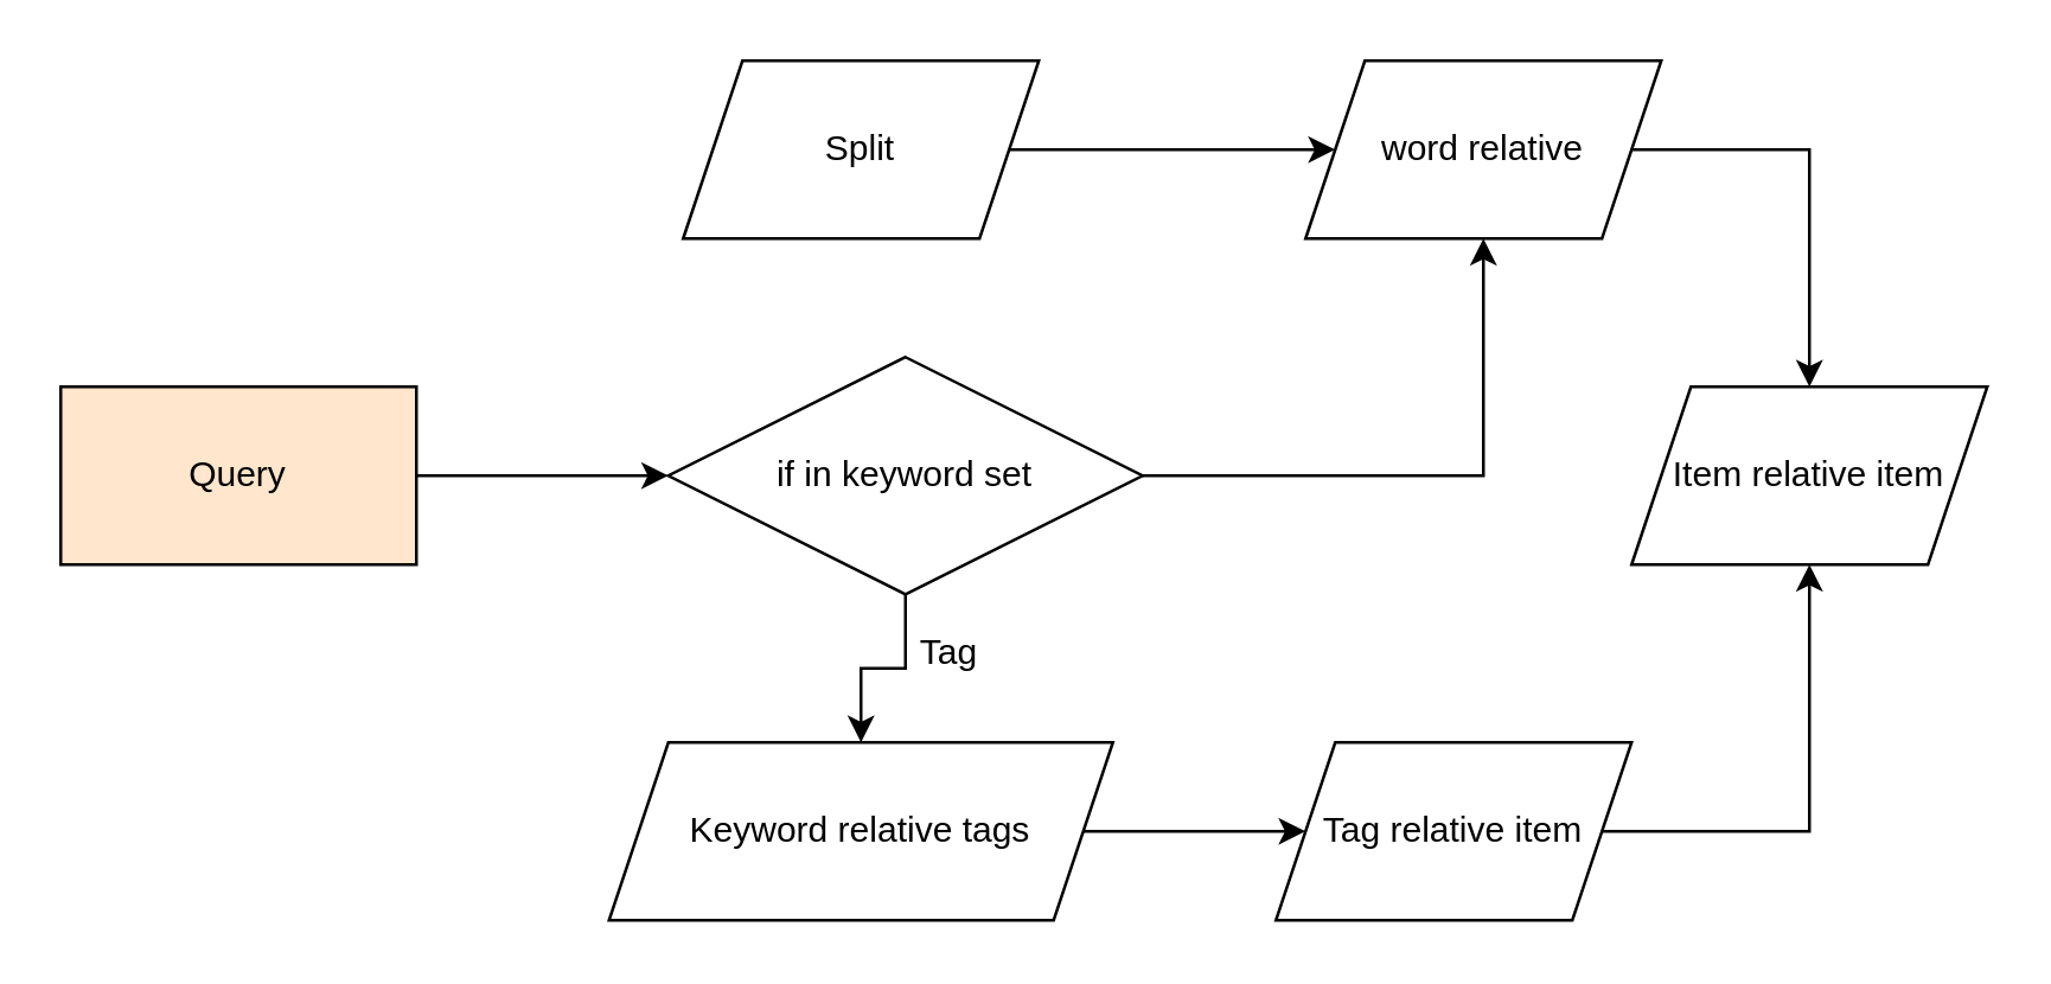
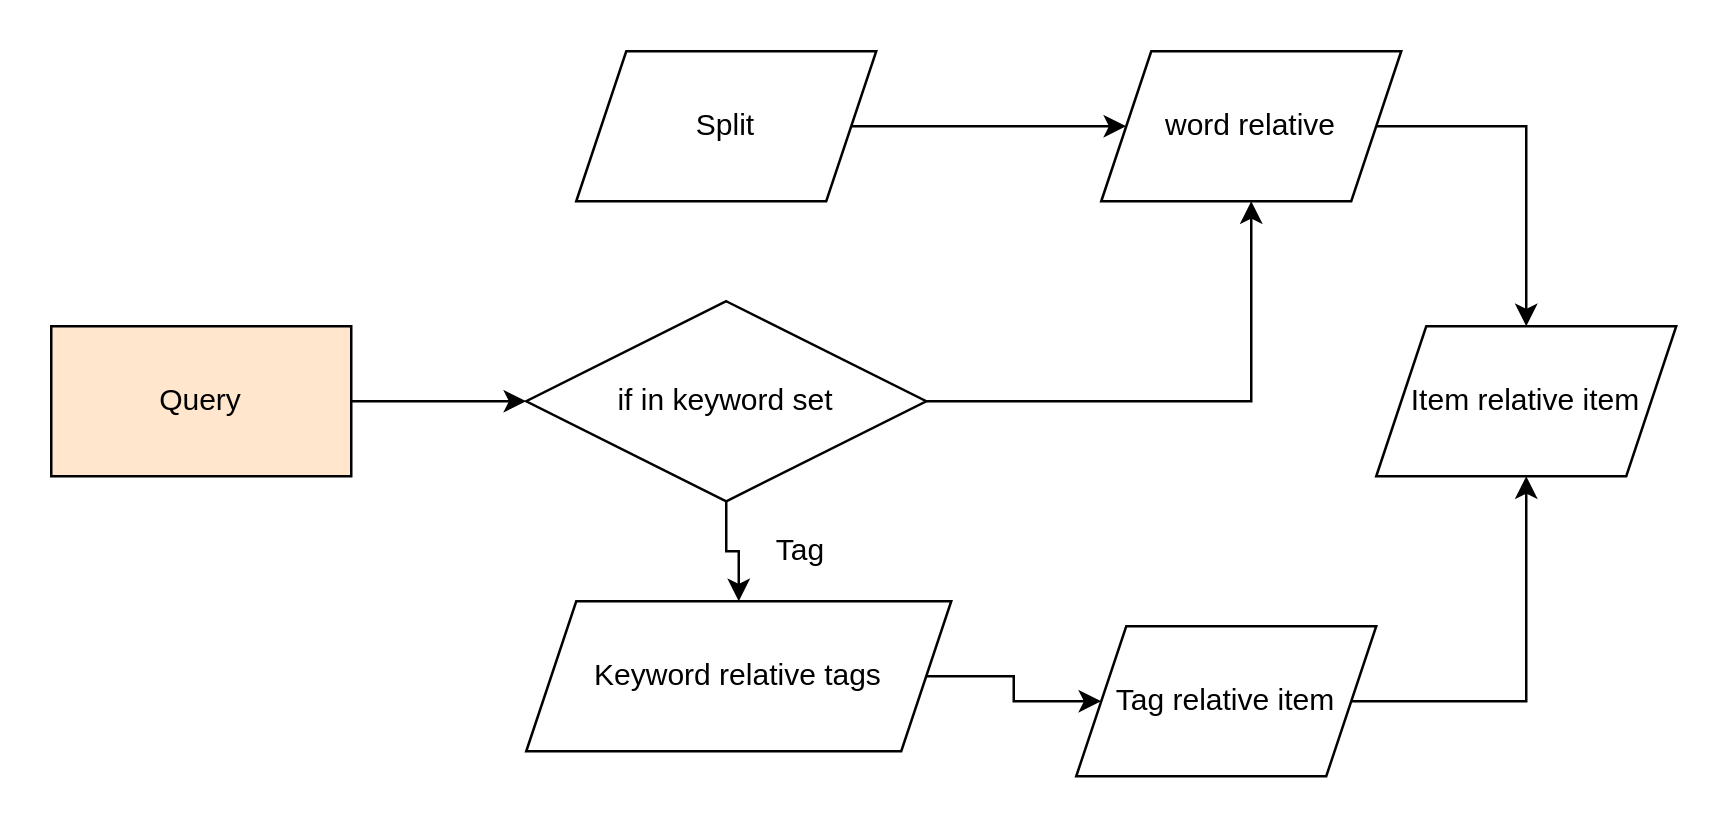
  <mxCell id="0" />
  <mxCell id="1" parent="0" />
  <mxCell id="2" style="edgeStyle=orthogonalEdgeStyle;rounded=0;orthogonalLoop=1;jettySize=auto;html=1;entryX=0;entryY=0.5;entryDx=0;entryDy=0;" edge="1" parent="1" source="3" target="6"><mxGeometry relative="1" as="geometry" /></mxCell>
  <mxCell id="3" value="Query" style="rounded=0;whiteSpace=wrap;html=1;fillColor=#ffe6cc;" vertex="1" parent="1"><mxGeometry x="20" y="130" width="120" height="60" as="geometry" /></mxCell>
  <mxCell id="4" value="" style="edgeStyle=orthogonalEdgeStyle;rounded=0;orthogonalLoop=1;jettySize=auto;html=1;" edge="1" parent="1" source="6" target="10"><mxGeometry relative="1" as="geometry" /></mxCell>
  <mxCell id="5" value="" style="edgeStyle=orthogonalEdgeStyle;rounded=0;orthogonalLoop=1;jettySize=auto;html=1;" edge="1" parent="1" source="6" target="15"><mxGeometry relative="1" as="geometry" /></mxCell>
- <mxCell id="6" value="if in keyword set" style="rhombus;whiteSpace=wrap;html=1;" vertex="1" parent="1"><mxGeometry x="225" y="120" width="160" height="80" as="geometry" /></mxCell>
+ <mxCell id="6" value="if in keyword set" style="rhombus;whiteSpace=wrap;html=1;" vertex="1" parent="1"><mxGeometry x="210" y="120" width="160" height="80" as="geometry" /></mxCell>
  <mxCell id="7" value="" style="edgeStyle=orthogonalEdgeStyle;rounded=0;orthogonalLoop=1;jettySize=auto;html=1;" edge="1" parent="1" source="8" target="10"><mxGeometry relative="1" as="geometry" /></mxCell>
  <mxCell id="8" value="Split" style="shape=parallelogram;perimeter=parallelogramPerimeter;whiteSpace=wrap;html=1;fixedSize=1;" vertex="1" parent="1"><mxGeometry x="230" y="20" width="120" height="60" as="geometry" /></mxCell>
  <mxCell id="9" style="edgeStyle=orthogonalEdgeStyle;rounded=0;orthogonalLoop=1;jettySize=auto;html=1;entryX=0.5;entryY=0;entryDx=0;entryDy=0;" edge="1" parent="1" source="10" target="11"><mxGeometry relative="1" as="geometry"><Array as="points"><mxPoint x="610" y="50" /></Array></mxGeometry></mxCell>
  <mxCell id="10" value="word relative" style="shape=parallelogram;perimeter=parallelogramPerimeter;whiteSpace=wrap;html=1;fixedSize=1;" vertex="1" parent="1"><mxGeometry x="440" y="20" width="120" height="60" as="geometry" /></mxCell>
  <mxCell id="11" value="Item relative item" style="shape=parallelogram;perimeter=parallelogramPerimeter;whiteSpace=wrap;html=1;fixedSize=1;" vertex="1" parent="1"><mxGeometry x="550" y="130" width="120" height="60" as="geometry" /></mxCell>
  <mxCell id="12" style="edgeStyle=orthogonalEdgeStyle;rounded=0;orthogonalLoop=1;jettySize=auto;html=1;entryX=0.5;entryY=1;entryDx=0;entryDy=0;" edge="1" parent="1" source="13" target="11"><mxGeometry relative="1" as="geometry"><Array as="points"><mxPoint x="610" y="280" /></Array></mxGeometry></mxCell>
  <mxCell id="13" value="Tag relative item" style="shape=parallelogram;perimeter=parallelogramPerimeter;whiteSpace=wrap;html=1;fixedSize=1;" vertex="1" parent="1"><mxGeometry x="430" y="250" width="120" height="60" as="geometry" /></mxCell>
  <mxCell id="14" value="" style="edgeStyle=orthogonalEdgeStyle;rounded=0;orthogonalLoop=1;jettySize=auto;html=1;" edge="1" parent="1" source="15" target="13"><mxGeometry relative="1" as="geometry" /></mxCell>
- <mxCell id="15" value="Keyword relative tags" style="shape=parallelogram;perimeter=parallelogramPerimeter;whiteSpace=wrap;html=1;fixedSize=1;" vertex="1" parent="1"><mxGeometry x="205" y="250" width="170" height="60" as="geometry" /></mxCell>
+ <mxCell id="15" value="Keyword relative tags" style="shape=parallelogram;perimeter=parallelogramPerimeter;whiteSpace=wrap;html=1;fixedSize=1;" vertex="1" parent="1"><mxGeometry x="210" y="240" width="170" height="60" as="geometry" /></mxCell>
  <mxCell id="16" value="Tag" style="text;html=1;strokeColor=none;fillColor=none;align=center;verticalAlign=middle;whiteSpace=wrap;rounded=0;" vertex="1" parent="1"><mxGeometry x="300" y="210" width="40" height="20" as="geometry" /></mxCell>
